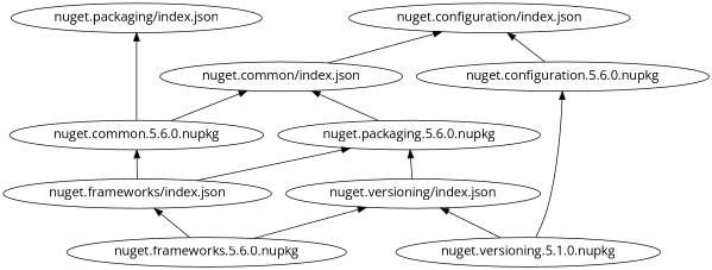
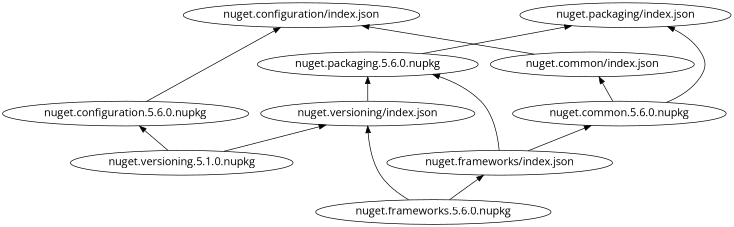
  digraph {
    fontname="Open Sans"
    node [fontname="Open Sans" fontsize=16]
    edge [dir=back fontname="Open Sans"]
    "nuget.packaging/index.json"
    "nuget.configuration/index.json"
    "nuget.packaging.5.6.0.nupkg"
    "nuget.common.5.6.0.nupkg"
    "nuget.configuration.5.6.0.nupkg"
    "nuget.common/index.json"
    "nuget.versioning/index.json"
    "nuget.frameworks/index.json"
    n9 [label="nuget.versioning.5.1.0.nupkg"]
    "nuget.frameworks.5.6.0.nupkg"
    subgraph sub_1 {
      rank=same
      "nuget.packaging/index.json"
      "nuget.configuration/index.json"
    }
-   "nuget.common/index.json" -> "nuget.packaging.5.6.0.nupkg"
+   "nuget.packaging/index.json" -> "nuget.packaging.5.6.0.nupkg"
    "nuget.packaging/index.json" -> "nuget.common.5.6.0.nupkg"
    "nuget.configuration/index.json" -> "nuget.configuration.5.6.0.nupkg"
    "nuget.configuration/index.json" -> "nuget.common/index.json"
    "nuget.packaging.5.6.0.nupkg" -> "nuget.versioning/index.json"
    "nuget.packaging.5.6.0.nupkg" -> "nuget.frameworks/index.json"
    "nuget.common.5.6.0.nupkg" -> "nuget.frameworks/index.json"
    "nuget.configuration.5.6.0.nupkg" -> n9
    "nuget.common/index.json" -> "nuget.common.5.6.0.nupkg"
    "nuget.versioning/index.json" -> n9
    "nuget.versioning/index.json" -> "nuget.frameworks.5.6.0.nupkg"
    "nuget.frameworks/index.json" -> "nuget.frameworks.5.6.0.nupkg"
  }
